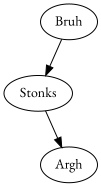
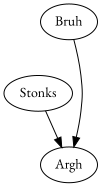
  digraph {
    fontname="EB Garamond"
    node [fontname="EB Garamond"]
    edge [fontname="EB Garamond"]
    Stonks
    Argh
    Bruh
    Stonks -> Argh
-   Bruh -> Stonks
+   Bruh -> Argh
  }
